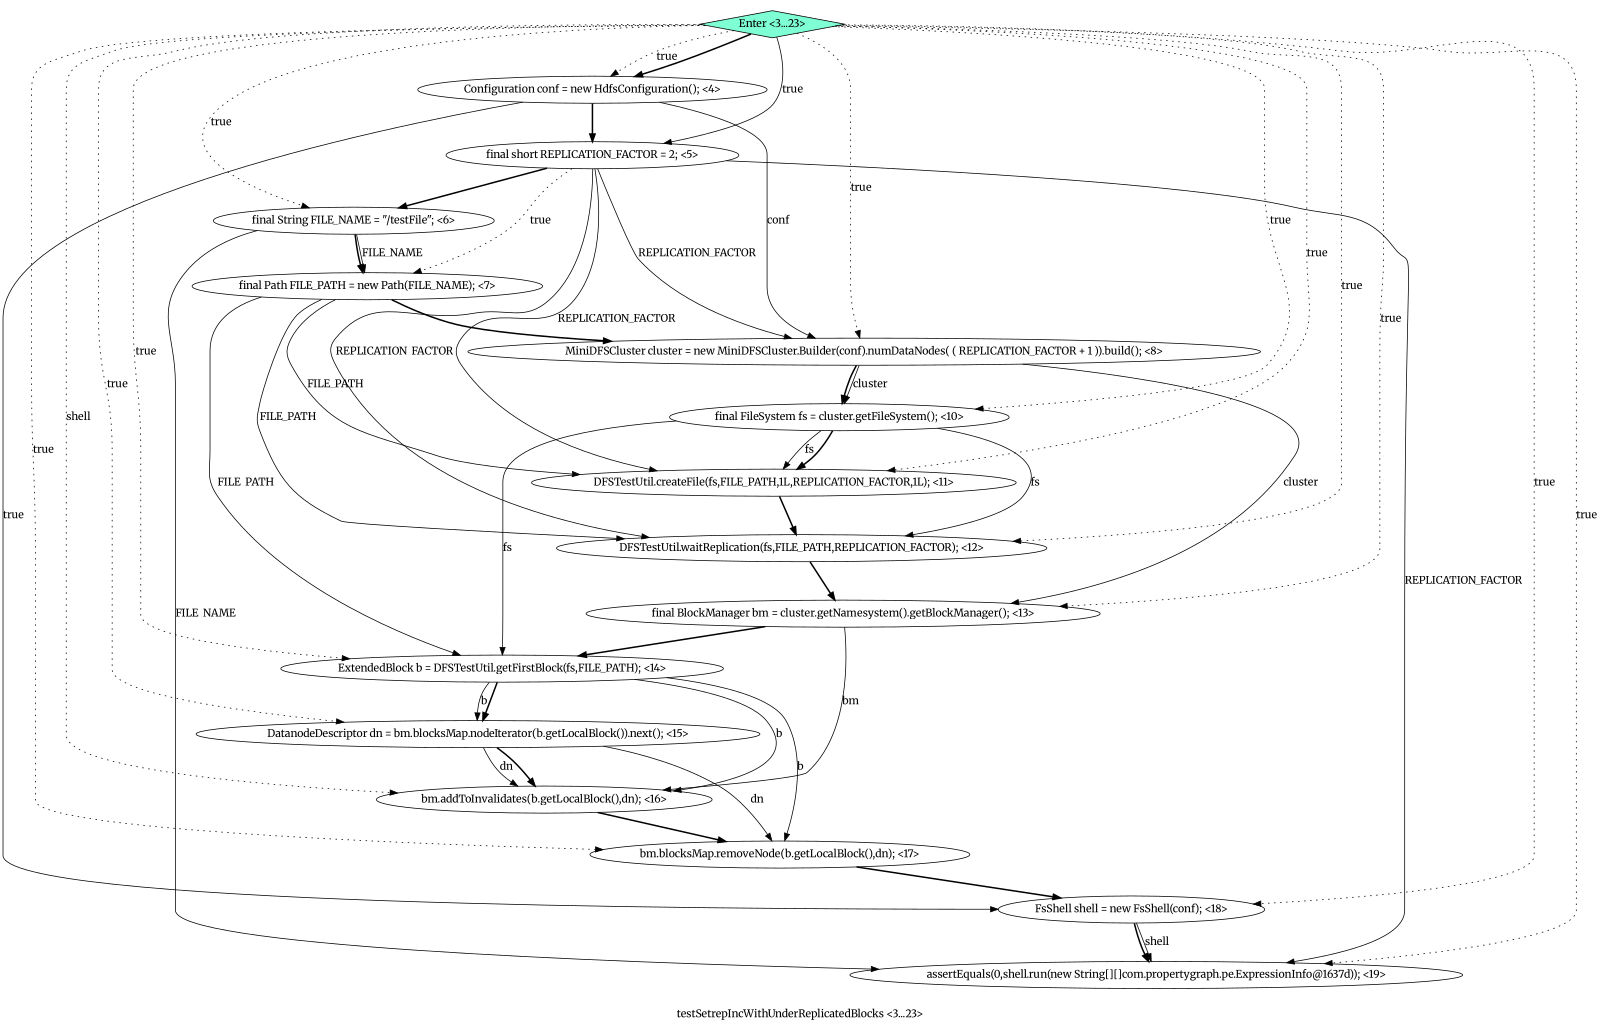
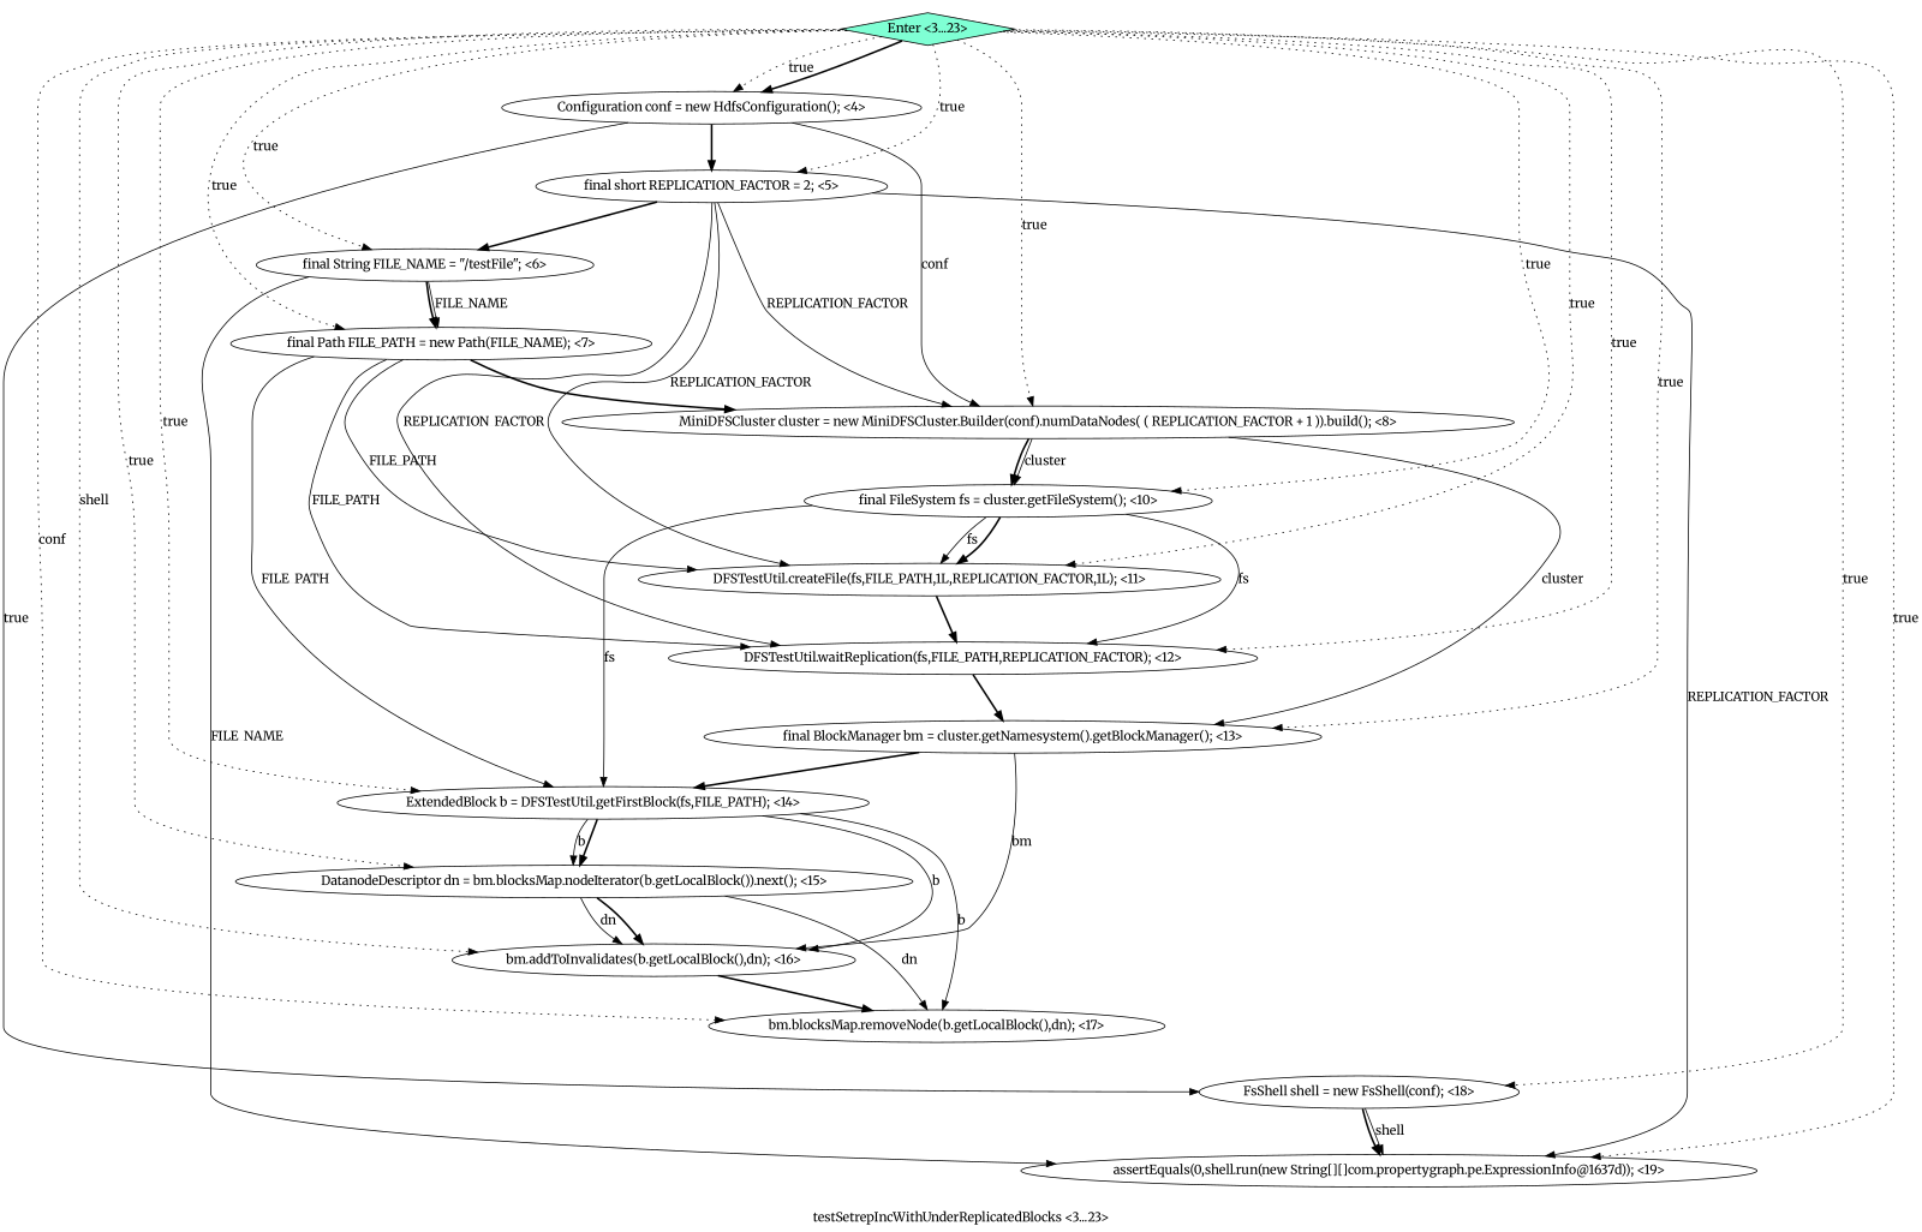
  digraph {
    fontname=Merriweather
    label="testSetrepIncWithUnderReplicatedBlocks <3...23>"
    node [fillcolor=white fontname=Merriweather shape=ellipse style=filled]
    edge [fontname=Merriweather style=solid]
    n1 [label="Configuration conf = new HdfsConfiguration(); <4>"]
    n2 [label="FsShell shell = new FsShell(conf); <18>"]
    n3 [label="final short REPLICATION_FACTOR = 2; <5>"]
    n4 [label="MiniDFSCluster cluster = new MiniDFSCluster.Builder(conf).numDataNodes( ( REPLICATION_FACTOR + 1 )).build(); <8>"]
    n5 [label="assertEquals(0,shell.run(new String[][]com.propertygraph.pe.ExpressionInfo@1637d)); <19>"]
    n6 [label="DFSTestUtil.waitReplication(fs,FILE_PATH,REPLICATION_FACTOR); <12>"]
    n7 [label="DFSTestUtil.createFile(fs,FILE_PATH,1L,REPLICATION_FACTOR,1L); <11>"]
    n8 [label="final String FILE_NAME = \"/testFile\"; <6>"]
    n9 [label="final FileSystem fs = cluster.getFileSystem(); <10>"]
    n10 [label="final BlockManager bm = cluster.getNamesystem().getBlockManager(); <13>"]
    n11 [label="bm.addToInvalidates(b.getLocalBlock(),dn); <16>"]
    n12 [label="bm.blocksMap.removeNode(b.getLocalBlock(),dn); <17>"]
    n13 [label="ExtendedBlock b = DFSTestUtil.getFirstBlock(fs,FILE_PATH); <14>"]
    n14 [label="DatanodeDescriptor dn = bm.blocksMap.nodeIterator(b.getLocalBlock()).next(); <15>"]
    n15 [fillcolor=aquamarine label="Enter <3...23>" shape=diamond]
    n16 [label="final Path FILE_PATH = new Path(FILE_NAME); <7>"]
    n1 -> n2 [label=true]
    n1 -> n3 [style=bold]
    n1 -> n4 [label=conf]
    n2 -> n5 [label=shell]
    n2 -> n5 [style=bold]
    n3 -> n4 [label=REPLICATION_FACTOR]
    n3 -> n5 [label=REPLICATION_FACTOR]
    n3 -> n6 [label=REPLICATION_FACTOR]
    n3 -> n7 [label=REPLICATION_FACTOR]
    n3 -> n8 [style=bold]
    n4 -> n9 [label=cluster]
    n4 -> n9 [style=bold]
    n4 -> n10 [label=cluster]
    n6 -> n10 [style=bold]
    n7 -> n6 [style=bold]
    n8 -> n5 [label=FILE_NAME]
    n8 -> n16 [label=FILE_NAME]
    n8 -> n16 [style=bold]
    n9 -> n6 [label=fs]
    n9 -> n7 [label=fs]
    n9 -> n7 [style=bold]
    n9 -> n13 [label=fs]
    n10 -> n11 [label=bm]
    n10 -> n13 [style=bold]
    n11 -> n12 [style=bold]
-   n12 -> n2 [style=bold]
    n13 -> n11 [label=b]
    n13 -> n12 [label=b]
    n13 -> n14 [label=b]
    n13 -> n14 [style=bold]
    n14 -> n11 [label=dn]
    n14 -> n11 [style=bold]
    n14 -> n12 [label=dn]
    n15 -> n1 [label=true style=dotted]
    n15 -> n1 [style=bold]
    n15 -> n2 [label=true style=dotted]
-   n15 -> n3 [label=true]
+   n15 -> n3 [label=true style=dotted]
    n15 -> n4 [label=true style=dotted]
    n15 -> n5 [label=true style=dotted]
    n15 -> n6 [label=true style=dotted]
    n15 -> n7 [label=true style=dotted]
    n15 -> n8 [label=true style=dotted]
    n15 -> n9 [label=true style=dotted]
    n15 -> n10 [label=true style=dotted]
    n15 -> n11 [label=shell style=dotted]
-   n15 -> n12 [label=true style=dotted]
+   n15 -> n12 [label=conf style=dotted]
    n15 -> n13 [label=true style=dotted]
    n15 -> n14 [label=true style=dotted]
-   n3 -> n16 [label=true style=dotted]
+   n15 -> n16 [label=true style=dotted]
    n16 -> n4 [style=bold]
    n16 -> n6 [label=FILE_PATH]
    n16 -> n7 [label=FILE_PATH]
    n16 -> n13 [label=FILE_PATH]
  }
